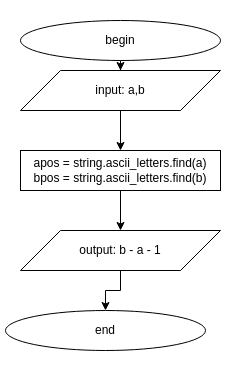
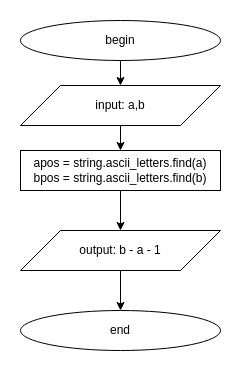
  <mxCell id="0" />
  <mxCell id="1" parent="0" />
  <mxCell id="2" value="" style="edgeStyle=orthogonalEdgeStyle;rounded=0;orthogonalLoop=1;jettySize=auto;html=1;entryX=0.5;entryY=0;entryDx=0;entryDy=0;" edge="1" parent="1" source="3" target="5"><mxGeometry relative="1" as="geometry"><mxPoint x="125" y="110" as="targetPoint" /></mxGeometry></mxCell>
  <mxCell id="3" value="begin" style="ellipse;whiteSpace=wrap;html=1;" vertex="1" parent="1"><mxGeometry x="20" y="20" width="200" height="40" as="geometry" /></mxCell>
  <mxCell id="4" style="edgeStyle=orthogonalEdgeStyle;rounded=0;orthogonalLoop=1;jettySize=auto;html=1;exitX=0.5;exitY=1;exitDx=0;exitDy=0;" edge="1" parent="1" source="5" target="7"><mxGeometry relative="1" as="geometry" /></mxCell>
- <mxCell id="5" value="input: a,b" style="shape=parallelogram;perimeter=parallelogramPerimeter;whiteSpace=wrap;html=1;" vertex="1" parent="1"><mxGeometry x="20" y="70" width="200" height="40" as="geometry" /></mxCell>
+ <mxCell id="5" value="input: a,b" style="shape=parallelogram;perimeter=parallelogramPerimeter;whiteSpace=wrap;html=1;" vertex="1" parent="1"><mxGeometry x="20" y="85" width="200" height="40" as="geometry" /></mxCell>
  <mxCell id="6" style="edgeStyle=orthogonalEdgeStyle;rounded=0;orthogonalLoop=1;jettySize=auto;html=1;exitX=0.5;exitY=1;exitDx=0;exitDy=0;entryX=0.5;entryY=0;entryDx=0;entryDy=0;" edge="1" parent="1" source="7" target="9"><mxGeometry relative="1" as="geometry" /></mxCell>
  <mxCell id="7" value="apos = string.ascii_letters.find(a)&lt;br&gt;bpos = string.ascii_letters.find(b)" style="rounded=0;whiteSpace=wrap;html=1;" vertex="1" parent="1"><mxGeometry x="20" y="150" width="200" height="40" as="geometry" /></mxCell>
  <mxCell id="8" style="edgeStyle=orthogonalEdgeStyle;rounded=0;orthogonalLoop=1;jettySize=auto;html=1;exitX=0.5;exitY=1;exitDx=0;exitDy=0;entryX=0.5;entryY=0;entryDx=0;entryDy=0;" edge="1" parent="1" source="9" target="10"><mxGeometry relative="1" as="geometry" /></mxCell>
  <mxCell id="9" value="output: b - a - 1" style="shape=parallelogram;perimeter=parallelogramPerimeter;whiteSpace=wrap;html=1;" vertex="1" parent="1"><mxGeometry x="20" y="230" width="200" height="40" as="geometry" /></mxCell>
- <mxCell id="10" value="end" style="ellipse;whiteSpace=wrap;html=1;" vertex="1" parent="1"><mxGeometry x="5" y="310" width="200" height="40" as="geometry" /></mxCell>
+ <mxCell id="10" value="end" style="ellipse;whiteSpace=wrap;html=1;" vertex="1" parent="1"><mxGeometry x="20" y="310" width="200" height="40" as="geometry" /></mxCell>
